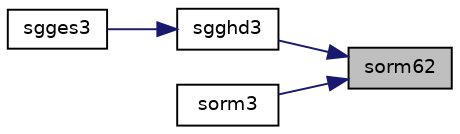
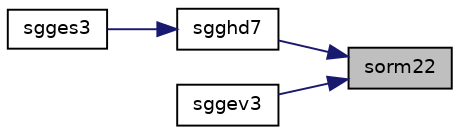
  digraph {
    fontname="DejaVu Sans"
    rankdir=RL
    node [color=black fillcolor=white fontname="DejaVu Sans" fontsize=10 shape=record style=filled]
    edge [color=midnightblue dir=back fontname="DejaVu Sans" fontsize=10 labelfontname=Helvetica labelfontsize=10 style=solid]
-   n1 [fillcolor=grey75 fontcolor=black height=0.2 label=sorm62 width=0.4]
-   n2 [height=0.2 label=sgghd3 width=0.4]
-   n3 [height=0.2 label=sorm3 width=0.4]
+   n1 [fillcolor=grey75 fontcolor=black height=0.2 label=sorm22 width=0.4]
+   n2 [height=0.2 label=sgghd7 width=0.4]
+   n3 [height=0.2 label=sggev3 width=0.4]
    n4 [height=0.2 label=sgges3 width=0.4]
    n1 -> n2
    n1 -> n3
    n2 -> n4
  }
